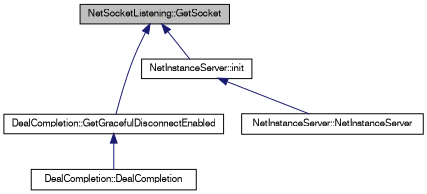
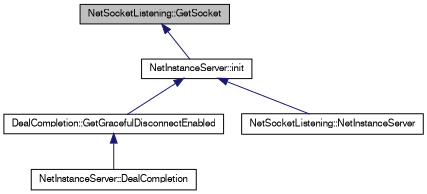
  digraph {
    rankdir=TB
    node [color=black fillcolor=white fontname=FreeSans fontsize=10 shape=record style=filled]
    edge [color=midnightblue dir=back fontname=FreeSans fontsize=10 labelfontname=FreeSans labelfontsize=10 style=solid]
    n1 [fillcolor=grey75 fontcolor=black height=0.2 label="NetSocketListening::GetSocket" width=0.4]
    n2 [height=0.2 label="DealCompletion::GetGracefulDisconnectEnabled" width=0.4]
    n3 [height=0.2 label="NetInstanceServer::init" width=0.4]
-   n4 [height=0.2 label="DealCompletion::DealCompletion" width=0.4]
-   n5 [height=0.2 label="NetInstanceServer::NetInstanceServer" width=0.4]
-   n1 -> n2
+   n4 [height=0.2 label="NetInstanceServer::DealCompletion" width=0.4]
+   n5 [height=0.2 label="NetSocketListening::NetInstanceServer" width=0.4]
+   n3 -> n2
    n1 -> n3
    n2 -> n4
    n3 -> n5
  }
